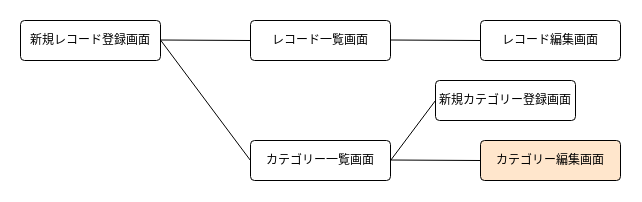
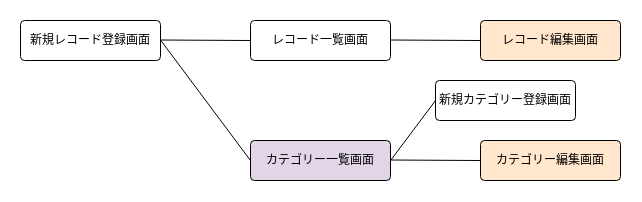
  <mxCell id="0" />
  <mxCell id="1" parent="0" />
  <mxCell id="2" value="新規レコード登録画面" style="rounded=1;arcSize=10;whiteSpace=wrap;html=1;align=center;" vertex="1" parent="1"><mxGeometry x="20" y="20" width="140" height="40" as="geometry" /></mxCell>
  <mxCell id="3" style="edgeStyle=none;html=1;entryX=0;entryY=0.5;entryDx=0;entryDy=0;endArrow=none;endFill=0;" edge="1" parent="1" target="12"><mxGeometry relative="1" as="geometry"><mxPoint x="390" y="160" as="sourcePoint" /></mxGeometry></mxCell>
  <mxCell id="4" value="レコード一覧画面" style="rounded=1;arcSize=10;whiteSpace=wrap;html=1;align=center;" vertex="1" parent="1"><mxGeometry x="250" y="20" width="140" height="40" as="geometry" /></mxCell>
- <mxCell id="5" value="カテゴリー一覧画面" style="rounded=1;arcSize=10;whiteSpace=wrap;html=1;align=center;" vertex="1" parent="1"><mxGeometry x="250" y="140" width="140" height="40" as="geometry" /></mxCell>
- <mxCell id="6" value="レコード編集画面" style="rounded=1;arcSize=10;whiteSpace=wrap;html=1;align=center;" vertex="1" parent="1"><mxGeometry x="480" y="20" width="140" height="40" as="geometry" /></mxCell>
+ <mxCell id="5" value="カテゴリー一覧画面" style="rounded=1;arcSize=10;whiteSpace=wrap;html=1;align=center;fillColor=#e1d5e7;" vertex="1" parent="1"><mxGeometry x="250" y="140" width="140" height="40" as="geometry" /></mxCell>
+ <mxCell id="6" value="レコード編集画面" style="rounded=1;arcSize=10;whiteSpace=wrap;html=1;align=center;fillColor=#ffe6cc;" vertex="1" parent="1"><mxGeometry x="480" y="20" width="140" height="40" as="geometry" /></mxCell>
  <mxCell id="7" value="カテゴリー編集画面" style="rounded=1;arcSize=10;whiteSpace=wrap;html=1;align=center;fillColor=#ffe6cc;" vertex="1" parent="1"><mxGeometry x="480" y="140" width="140" height="40" as="geometry" /></mxCell>
  <mxCell id="8" value="" style="endArrow=none;html=1;rounded=0;" edge="1" parent="1"><mxGeometry relative="1" as="geometry"><mxPoint x="160" y="39.5" as="sourcePoint" /><mxPoint x="250" y="40" as="targetPoint" /></mxGeometry></mxCell>
  <mxCell id="9" value="" style="endArrow=none;html=1;rounded=0;" edge="1" parent="1"><mxGeometry relative="1" as="geometry"><mxPoint x="390" y="39.5" as="sourcePoint" /><mxPoint x="480" y="40" as="targetPoint" /></mxGeometry></mxCell>
  <mxCell id="10" value="" style="endArrow=none;html=1;rounded=0;" edge="1" parent="1"><mxGeometry relative="1" as="geometry"><mxPoint x="390" y="159.5" as="sourcePoint" /><mxPoint x="480" y="160" as="targetPoint" /></mxGeometry></mxCell>
  <mxCell id="11" value="" style="endArrow=none;html=1;rounded=0;entryX=0;entryY=0.5;entryDx=0;entryDy=0;" edge="1" parent="1" target="5"><mxGeometry relative="1" as="geometry"><mxPoint x="160" y="39.5" as="sourcePoint" /><mxPoint x="320" y="39.5" as="targetPoint" /></mxGeometry></mxCell>
  <mxCell id="12" value="新規カテゴリー登録画面" style="rounded=1;arcSize=10;whiteSpace=wrap;html=1;align=center;" vertex="1" parent="1"><mxGeometry x="435" y="80" width="140" height="40" as="geometry" /></mxCell>
